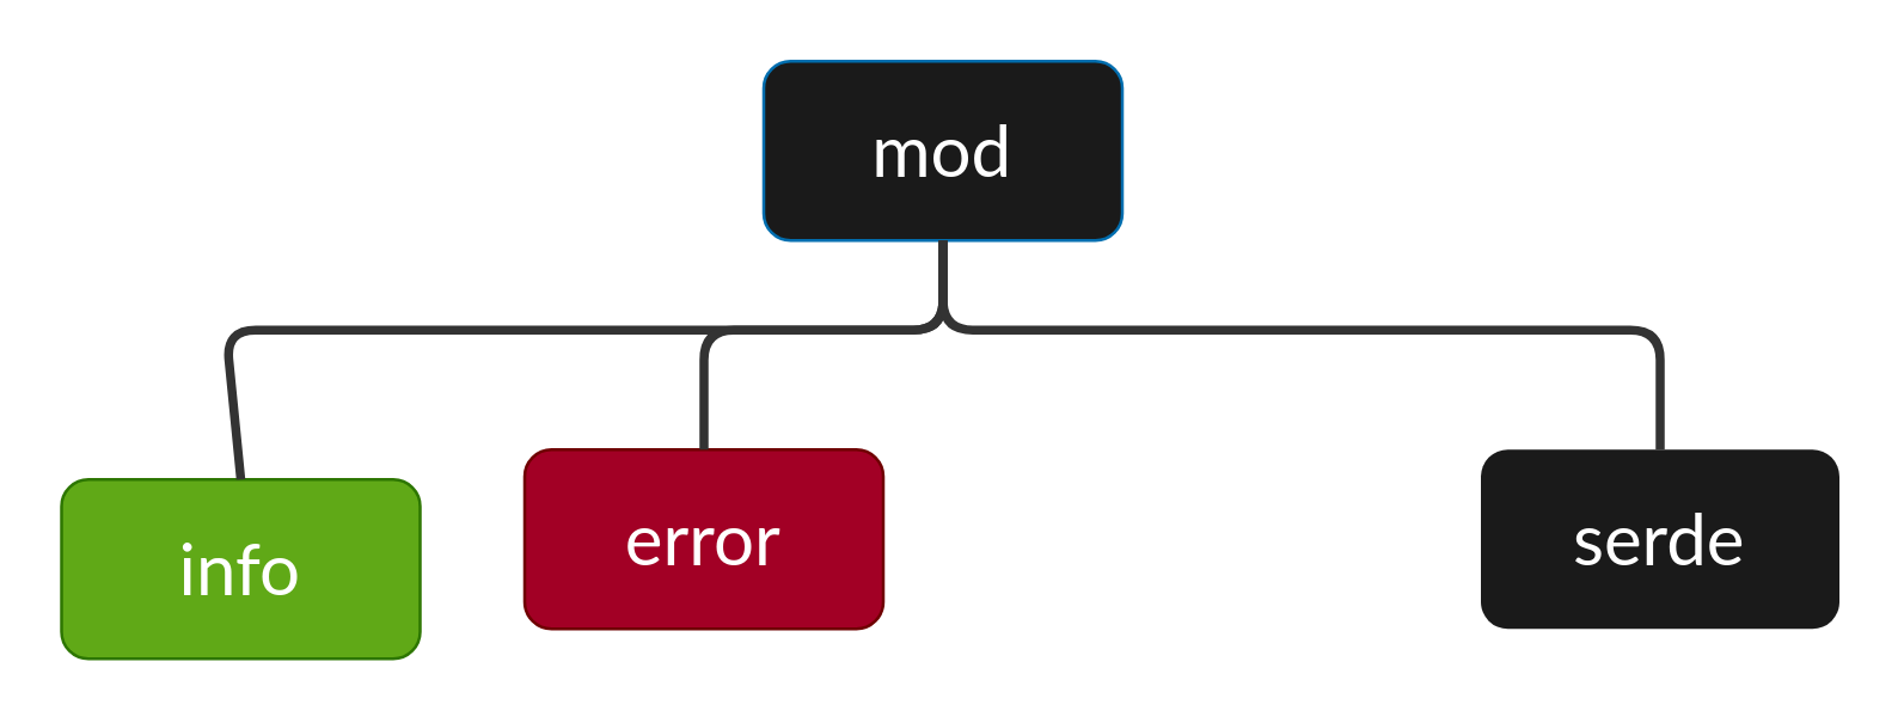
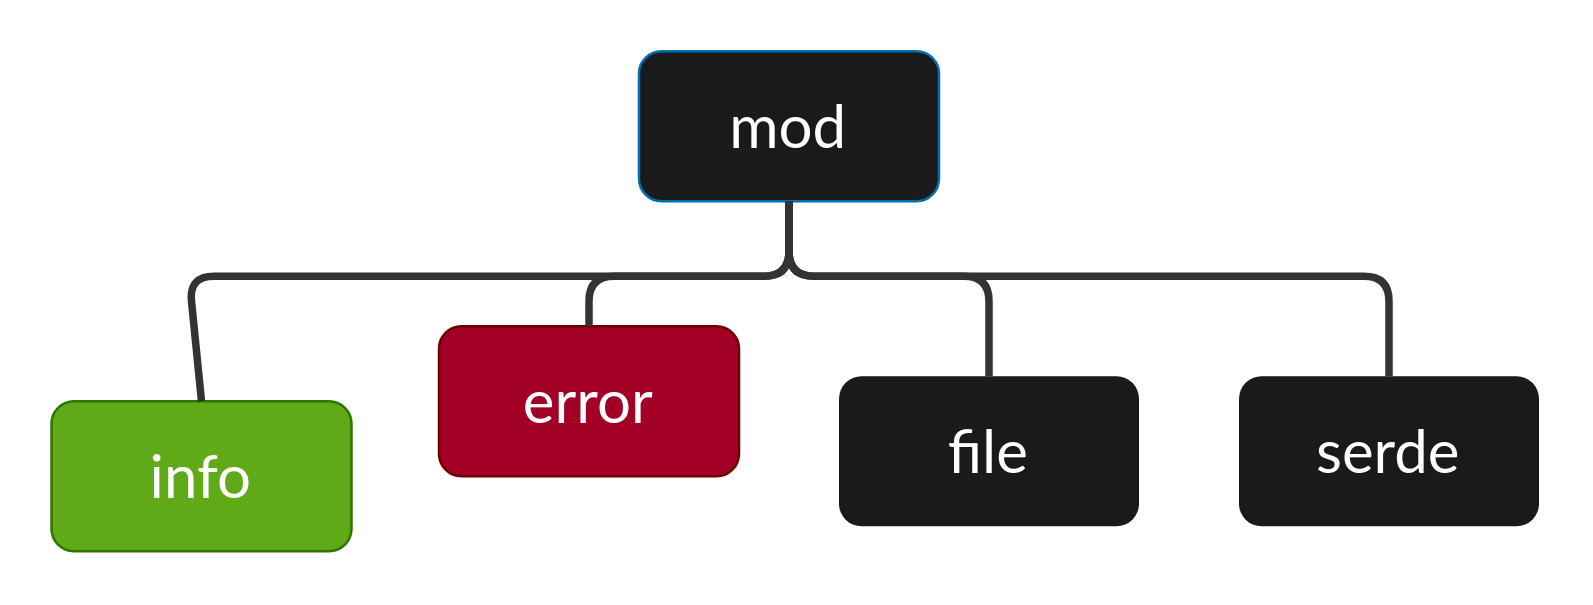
  <mxCell id="0" />
  <mxCell id="1" parent="0" />
  <mxCell id="2" value="mod" style="rounded=1;whiteSpace=wrap;html=1;strokeColor=#006EAF;fillColor=#1a1a1a;fontSize=24;fontFamily=Lato;fontSource=https%3A%2F%2Ffonts.googleapis.com%2Fcss%3Ffamily%3DLato;fontColor=#ffffff;" vertex="1" parent="1"><mxGeometry x="255" y="20" width="120" height="60" as="geometry" /></mxCell>
- <mxCell id="4" value="error" style="rounded=1;whiteSpace=wrap;html=1;strokeColor=#6F0000;fillColor=#a20025;fontSize=24;fontFamily=Lato;fontSource=https%3A%2F%2Ffonts.googleapis.com%2Fcss%3Ffamily%3DLato;fontColor=#ffffff;" vertex="1" parent="1"><mxGeometry x="175" y="150" width="120" height="60" as="geometry" /></mxCell>
+ <mxCell id="3" value="file" style="rounded=1;whiteSpace=wrap;html=1;strokeColor=none;fillColor=#1A1A1A;fontSize=24;fontFamily=Lato;fontSource=https%3A%2F%2Ffonts.googleapis.com%2Fcss%3Ffamily%3DLato;fontColor=#FFFFFF;" vertex="1" parent="1"><mxGeometry x="335" y="150" width="120" height="60" as="geometry" /></mxCell>
+ <mxCell id="4" value="error" style="rounded=1;whiteSpace=wrap;html=1;strokeColor=#6F0000;fillColor=#a20025;fontSize=24;fontFamily=Lato;fontSource=https%3A%2F%2Ffonts.googleapis.com%2Fcss%3Ffamily%3DLato;fontColor=#ffffff;" vertex="1" parent="1"><mxGeometry x="175" y="130" width="120" height="60" as="geometry" /></mxCell>
  <mxCell id="5" value="info" style="rounded=1;whiteSpace=wrap;html=1;strokeColor=#2D7600;fillColor=#60a917;fontSize=24;fontFamily=Lato;fontSource=https%3A%2F%2Ffonts.googleapis.com%2Fcss%3Ffamily%3DLato;fontColor=#ffffff;" vertex="1" parent="1"><mxGeometry x="20" y="160" width="120" height="60" as="geometry" /></mxCell>
  <mxCell id="6" value="serde" style="rounded=1;whiteSpace=wrap;html=1;strokeColor=none;fillColor=#1A1A1A;fontSize=24;fontFamily=Lato;fontSource=https%3A%2F%2Ffonts.googleapis.com%2Fcss%3Ffamily%3DLato;fontColor=#FFFFFF;" vertex="1" parent="1"><mxGeometry x="495" y="150" width="120" height="60" as="geometry" /></mxCell>
  <mxCell id="7" value="" style="endArrow=none;html=1;exitX=0.5;exitY=0;exitDx=0;exitDy=0;entryX=0.5;entryY=1;entryDx=0;entryDy=0;strokeColor=#333333;rounded=1;strokeWidth=3;" edge="1" parent="1" source="5" target="2"><mxGeometry width="50" height="50" relative="1" as="geometry"><mxPoint x="295" y="270" as="sourcePoint" /><mxPoint x="345" y="220" as="targetPoint" /><Array as="points"><mxPoint x="75" y="110" /><mxPoint x="315" y="110" /></Array></mxGeometry></mxCell>
  <mxCell id="8" value="" style="endArrow=none;html=1;exitX=0.5;exitY=0;exitDx=0;exitDy=0;entryX=0.5;entryY=1;entryDx=0;entryDy=0;strokeColor=#333333;rounded=1;strokeWidth=3;" edge="1" parent="1" source="4" target="2"><mxGeometry width="50" height="50" relative="1" as="geometry"><mxPoint x="225" y="370" as="sourcePoint" /><mxPoint x="465" y="300" as="targetPoint" /><Array as="points"><mxPoint x="235" y="110" /><mxPoint x="315" y="110" /></Array></mxGeometry></mxCell>
+ <mxCell id="9" value="" style="endArrow=none;html=1;exitX=0.5;exitY=0;exitDx=0;exitDy=0;entryX=0.5;entryY=1;entryDx=0;entryDy=0;strokeColor=#333333;rounded=1;strokeWidth=3;" edge="1" parent="1" source="3" target="2"><mxGeometry width="50" height="50" relative="1" as="geometry"><mxPoint x="245" y="160" as="sourcePoint" /><mxPoint x="325" y="90" as="targetPoint" /><Array as="points"><mxPoint x="395" y="110" /><mxPoint x="315" y="110" /></Array></mxGeometry></mxCell>
  <mxCell id="10" value="" style="endArrow=none;html=1;exitX=0.5;exitY=0;exitDx=0;exitDy=0;entryX=0.5;entryY=1;entryDx=0;entryDy=0;strokeColor=#333333;rounded=1;strokeWidth=3;" edge="1" parent="1" source="6" target="2"><mxGeometry width="50" height="50" relative="1" as="geometry"><mxPoint x="405" y="160" as="sourcePoint" /><mxPoint x="335" y="100" as="targetPoint" /><Array as="points"><mxPoint x="555" y="110" /><mxPoint x="315" y="110" /></Array></mxGeometry></mxCell>
